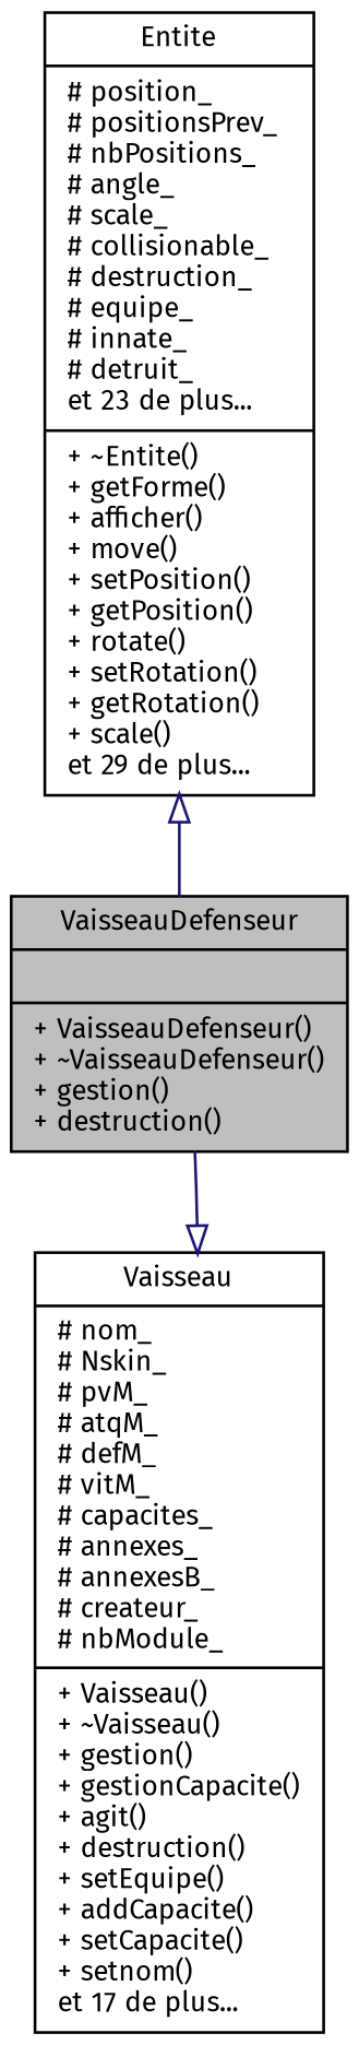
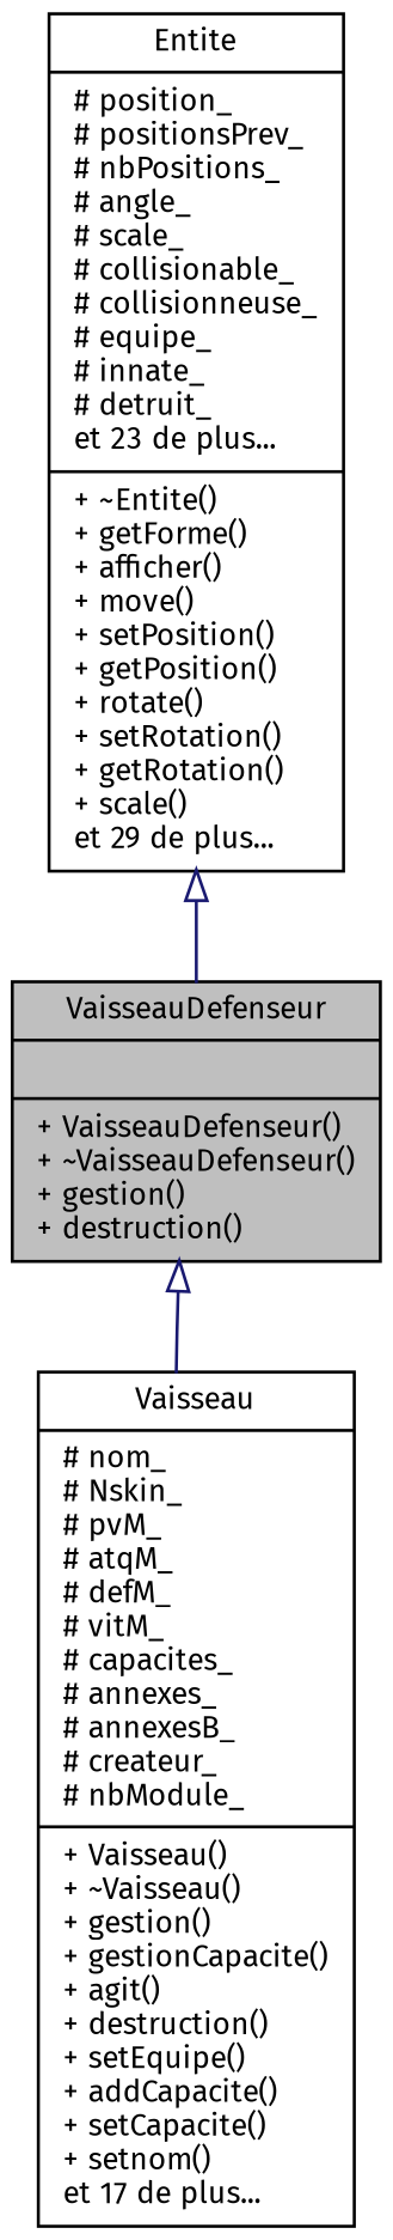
  digraph {
    fontname="Fira Sans"
    node [color=black fillcolor=white fontname="Fira Sans" fontsize=10 shape=record style=filled]
    edge [arrowtail=onormal color=midnightblue dir=back fontname="Fira Sans" fontsize=10 labelfontname=Helvetica labelfontsize=10 style=solid]
    n1 [fillcolor=grey75 fontcolor=black height=0.2 label="{VaisseauDefenseur\n||+ VaisseauDefenseur()\l+ ~VaisseauDefenseur()\l+ gestion()\l+ destruction()\l}" width=0.4]
    n2 [height=0.2 label="{Vaisseau\n|# nom_\l# Nskin_\l# pvM_\l# atqM_\l# defM_\l# vitM_\l# capacites_\l# annexes_\l# annexesB_\l# createur_\l# nbModule_\l|+ Vaisseau()\l+ ~Vaisseau()\l+ gestion()\l+ gestionCapacite()\l+ agit()\l+ destruction()\l+ setEquipe()\l+ addCapacite()\l+ setCapacite()\l+ setnom()\let 17 de plus...\l}" width=0.4]
-   n3 [height=0.2 label="{Entite\n|# position_\l# positionsPrev_\l# nbPositions_\l# angle_\l# scale_\l# collisionable_\l# destruction_\l# equipe_\l# innate_\l# detruit_\let 23 de plus...\l|+ ~Entite()\l+ getForme()\l+ afficher()\l+ move()\l+ setPosition()\l+ getPosition()\l+ rotate()\l+ setRotation()\l+ getRotation()\l+ scale()\let 29 de plus...\l}" width=0.4]
-   n2 -> n1
+   n3 [height=0.2 label="{Entite\n|# position_\l# positionsPrev_\l# nbPositions_\l# angle_\l# scale_\l# collisionable_\l# collisionneuse_\l# equipe_\l# innate_\l# detruit_\let 23 de plus...\l|+ ~Entite()\l+ getForme()\l+ afficher()\l+ move()\l+ setPosition()\l+ getPosition()\l+ rotate()\l+ setRotation()\l+ getRotation()\l+ scale()\let 29 de plus...\l}" width=0.4]
+   n1 -> n2
    n3 -> n1
  }
